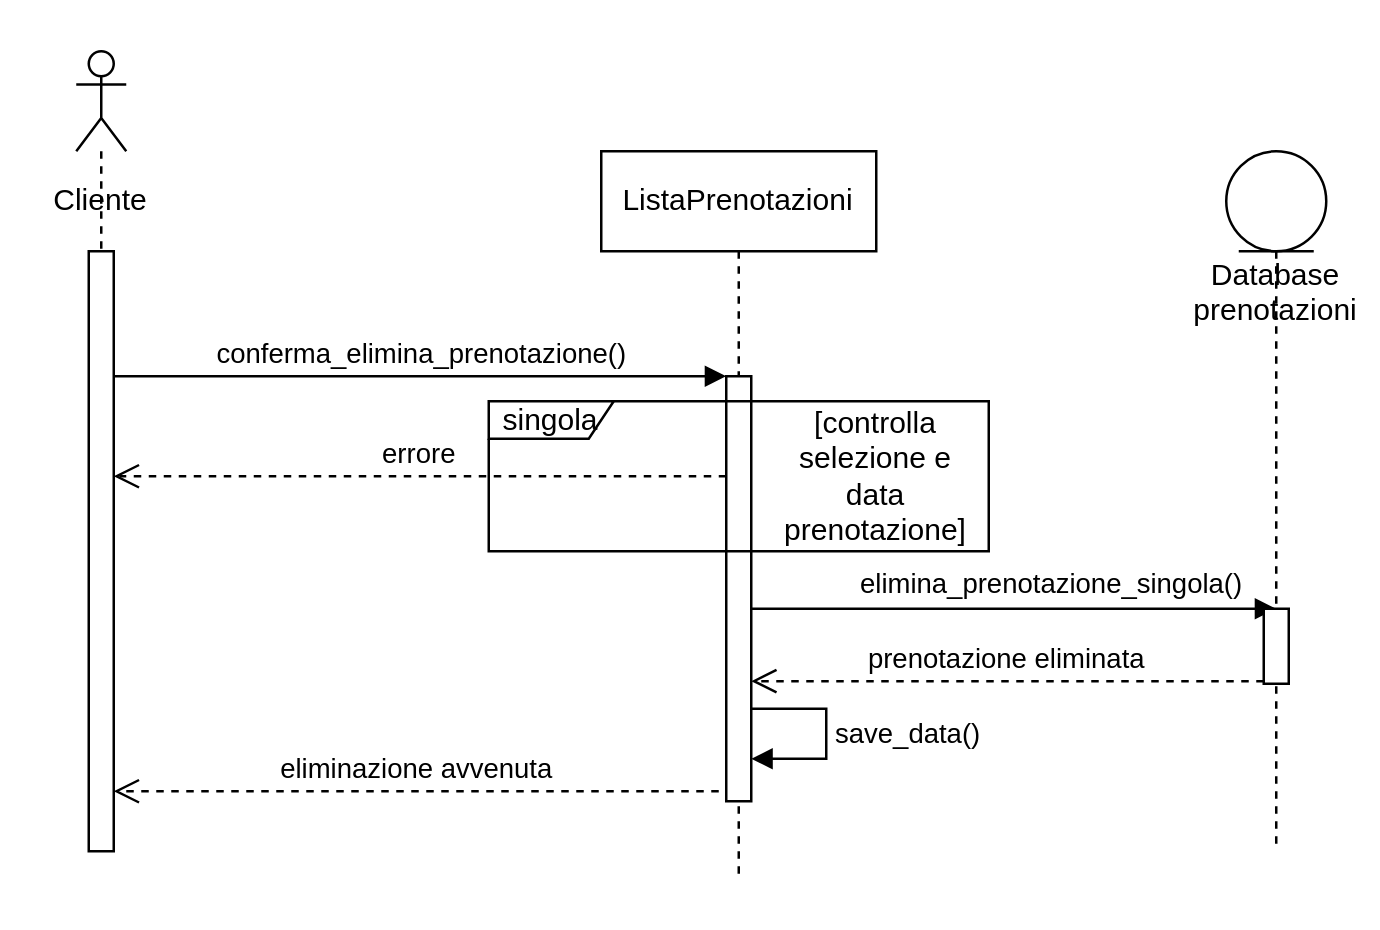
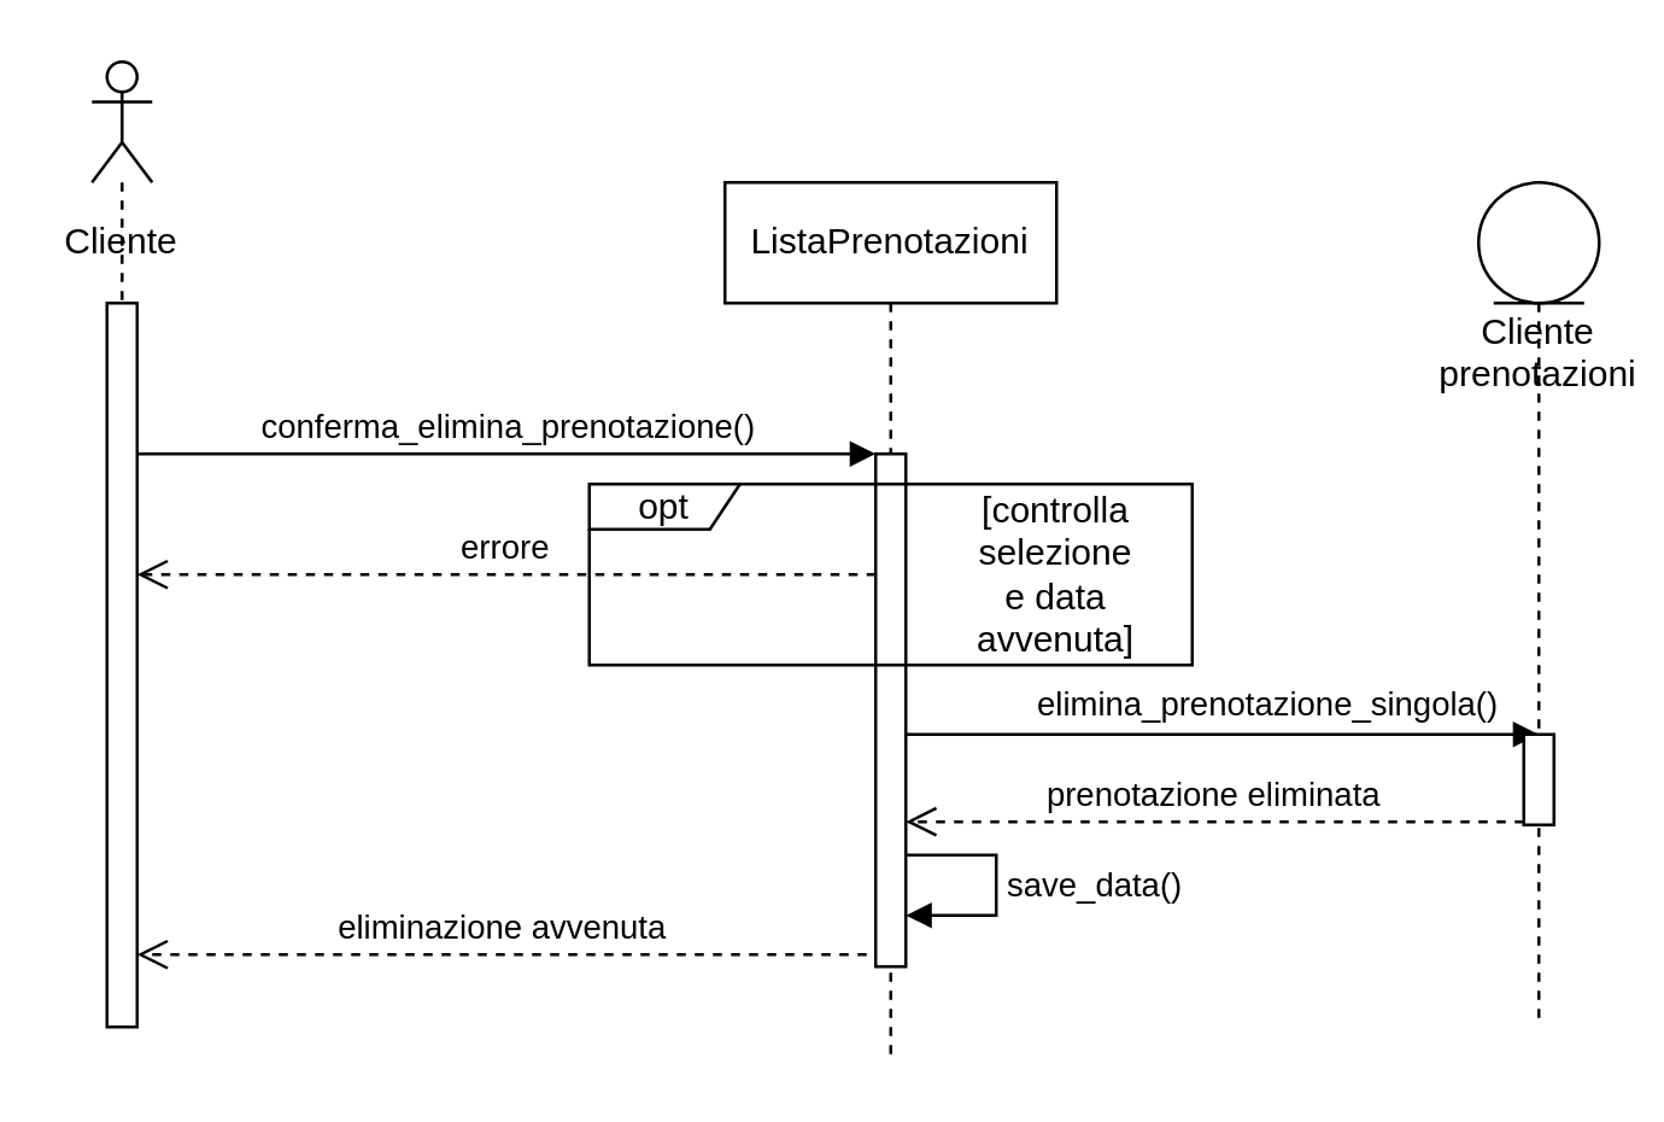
  <mxCell id="0" />
  <mxCell id="1" parent="0" />
  <mxCell id="2" value="" style="shape=umlLifeline;participant=umlActor;perimeter=lifelinePerimeter;whiteSpace=wrap;html=1;container=1;collapsible=0;recursiveResize=0;verticalAlign=top;spacingTop=36;outlineConnect=0;" parent="1" vertex="1"><mxGeometry x="30" y="20" width="20" height="80" as="geometry" /></mxCell>
  <mxCell id="3" value="" style="html=1;points=[];perimeter=orthogonalPerimeter;" parent="1" vertex="1"><mxGeometry x="35" y="100" width="10" height="240" as="geometry" /></mxCell>
  <mxCell id="4" value="Cliente" style="text;html=1;strokeColor=none;fillColor=none;align=center;verticalAlign=middle;whiteSpace=wrap;rounded=0;" parent="1" vertex="1"><mxGeometry x="20" y="70" width="40" height="20" as="geometry" /></mxCell>
  <mxCell id="5" value="&lt;div&gt;ListaPrenotazioni&lt;/div&gt;" style="shape=umlLifeline;perimeter=lifelinePerimeter;whiteSpace=wrap;html=1;container=1;collapsible=0;recursiveResize=0;outlineConnect=0;" parent="1" vertex="1"><mxGeometry x="240" y="60" width="110" height="290" as="geometry" /></mxCell>
  <mxCell id="6" value="" style="html=1;points=[];perimeter=orthogonalPerimeter;" parent="5" vertex="1"><mxGeometry x="50" y="90" width="10" height="170" as="geometry" /></mxCell>
  <mxCell id="7" value="&lt;div&gt;conferma_elimina_prenotazione()&lt;/div&gt;" style="html=1;verticalAlign=bottom;endArrow=block;" parent="1" target="6" edge="1"><mxGeometry width="80" relative="1" as="geometry"><mxPoint x="45" y="150" as="sourcePoint" /><mxPoint x="286" y="179" as="targetPoint" /><Array as="points"><mxPoint x="220" y="150" /></Array></mxGeometry></mxCell>
  <mxCell id="8" value="&lt;div&gt;elimina_prenotazione_singola()&lt;/div&gt;" style="edgeStyle=orthogonalEdgeStyle;html=1;align=left;spacingLeft=2;endArrow=block;rounded=0;" parent="1" edge="1"><mxGeometry x="-0.619" y="10" relative="1" as="geometry"><mxPoint x="300" y="243" as="sourcePoint" /><Array as="points" /><mxPoint x="510" y="243" as="targetPoint" /><mxPoint as="offset" /></mxGeometry></mxCell>
  <mxCell id="9" value="errore" style="html=1;verticalAlign=bottom;endArrow=open;dashed=1;endSize=8;" parent="1" edge="1"><mxGeometry relative="1" as="geometry"><mxPoint x="290" y="190" as="sourcePoint" /><mxPoint x="45" y="190" as="targetPoint" /><Array as="points"><mxPoint x="255" y="190" /><mxPoint x="205" y="190" /></Array></mxGeometry></mxCell>
- <mxCell id="10" value="singola" style="shape=umlFrame;whiteSpace=wrap;html=1;width=50;height=15;" parent="1" vertex="1"><mxGeometry x="195" y="160" width="200" height="60" as="geometry" /></mxCell>
- <mxCell id="11" value="&lt;div&gt;[controlla selezione e data prenotazione]&lt;/div&gt;" style="text;html=1;strokeColor=none;fillColor=none;align=center;verticalAlign=middle;whiteSpace=wrap;rounded=0;" parent="1" vertex="1"><mxGeometry x="330" y="180" width="40" height="20" as="geometry" /></mxCell>
+ <mxCell id="10" value="opt" style="shape=umlFrame;whiteSpace=wrap;html=1;width=50;height=15;" parent="1" vertex="1"><mxGeometry x="195" y="160" width="200" height="60" as="geometry" /></mxCell>
+ <mxCell id="11" value="&lt;div&gt;[controlla selezione e data avvenuta]&lt;/div&gt;" style="text;html=1;strokeColor=none;fillColor=none;align=center;verticalAlign=middle;whiteSpace=wrap;rounded=0;" parent="1" vertex="1"><mxGeometry x="330" y="180" width="40" height="20" as="geometry" /></mxCell>
  <mxCell id="12" value="&lt;div&gt;save_data()&lt;/div&gt;" style="edgeStyle=orthogonalEdgeStyle;html=1;align=left;spacingLeft=2;endArrow=block;rounded=0;" parent="1" edge="1"><mxGeometry relative="1" as="geometry"><mxPoint x="300" y="283" as="sourcePoint" /><Array as="points"><mxPoint x="330" y="283" /><mxPoint x="330" y="303" /></Array><mxPoint x="300" y="303" as="targetPoint" /></mxGeometry></mxCell>
  <mxCell id="13" value="eliminazione avvenuta" style="html=1;verticalAlign=bottom;endArrow=open;dashed=1;endSize=8;" parent="1" edge="1"><mxGeometry relative="1" as="geometry"><mxPoint x="287" y="316" as="sourcePoint" /><mxPoint x="45" y="316" as="targetPoint" /><Array as="points"><mxPoint x="240" y="316" /></Array></mxGeometry></mxCell>
- <mxCell id="14" value="Database&lt;br&gt;prenotazioni" style="shape=umlLifeline;participant=umlEntity;perimeter=lifelinePerimeter;whiteSpace=wrap;html=1;container=1;collapsible=0;recursiveResize=0;verticalAlign=top;spacingTop=36;outlineConnect=0;" parent="1" vertex="1"><mxGeometry x="490" y="60" width="40" height="280" as="geometry" /></mxCell>
+ <mxCell id="14" value="Cliente&lt;br&gt;prenotazioni" style="shape=umlLifeline;participant=umlEntity;perimeter=lifelinePerimeter;whiteSpace=wrap;html=1;container=1;collapsible=0;recursiveResize=0;verticalAlign=top;spacingTop=36;outlineConnect=0;" parent="1" vertex="1"><mxGeometry x="490" y="60" width="40" height="280" as="geometry" /></mxCell>
  <mxCell id="15" value="" style="html=1;points=[];perimeter=orthogonalPerimeter;" parent="1" vertex="1"><mxGeometry x="505" y="243" width="10" height="30" as="geometry" /></mxCell>
  <mxCell id="16" value="prenotazione eliminata" style="html=1;verticalAlign=bottom;endArrow=open;dashed=1;endSize=8;entryX=1;entryY=0.768;entryDx=0;entryDy=0;entryPerimeter=0;" parent="1" edge="1"><mxGeometry relative="1" as="geometry"><mxPoint x="505" y="272" as="sourcePoint" /><mxPoint x="300" y="271.96" as="targetPoint" /></mxGeometry></mxCell>
